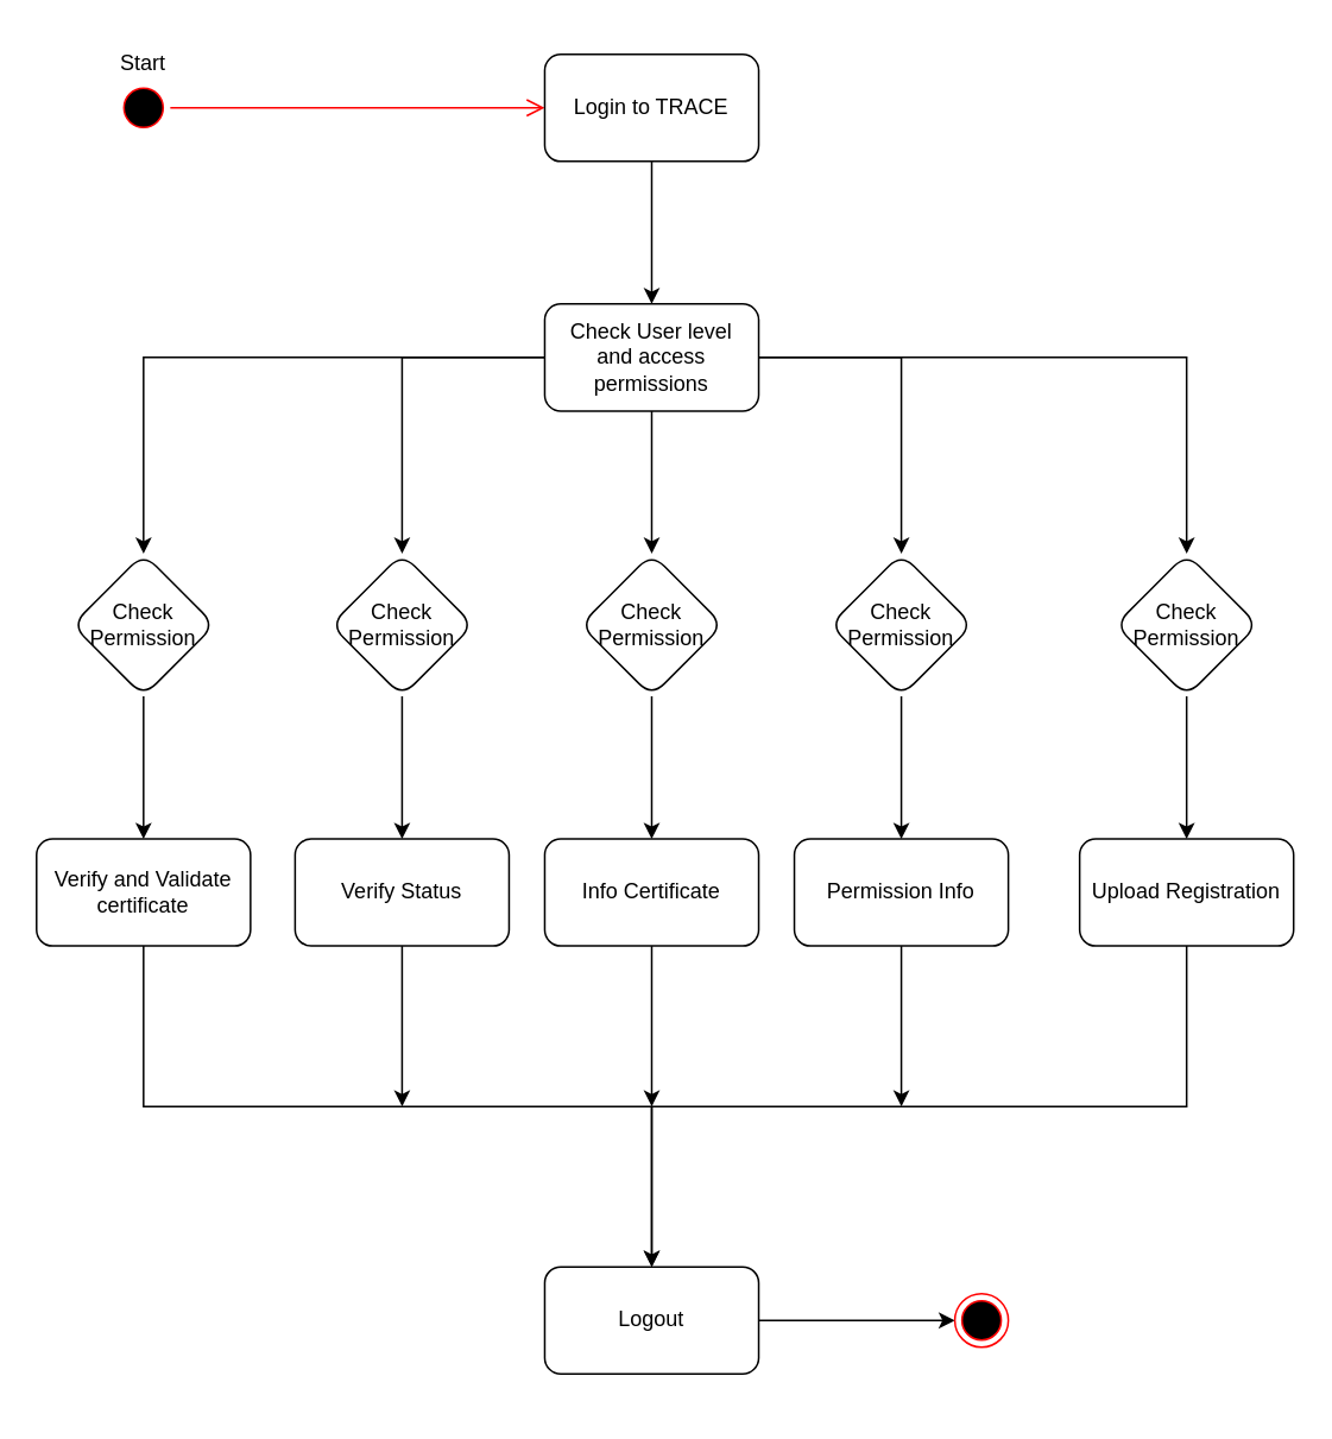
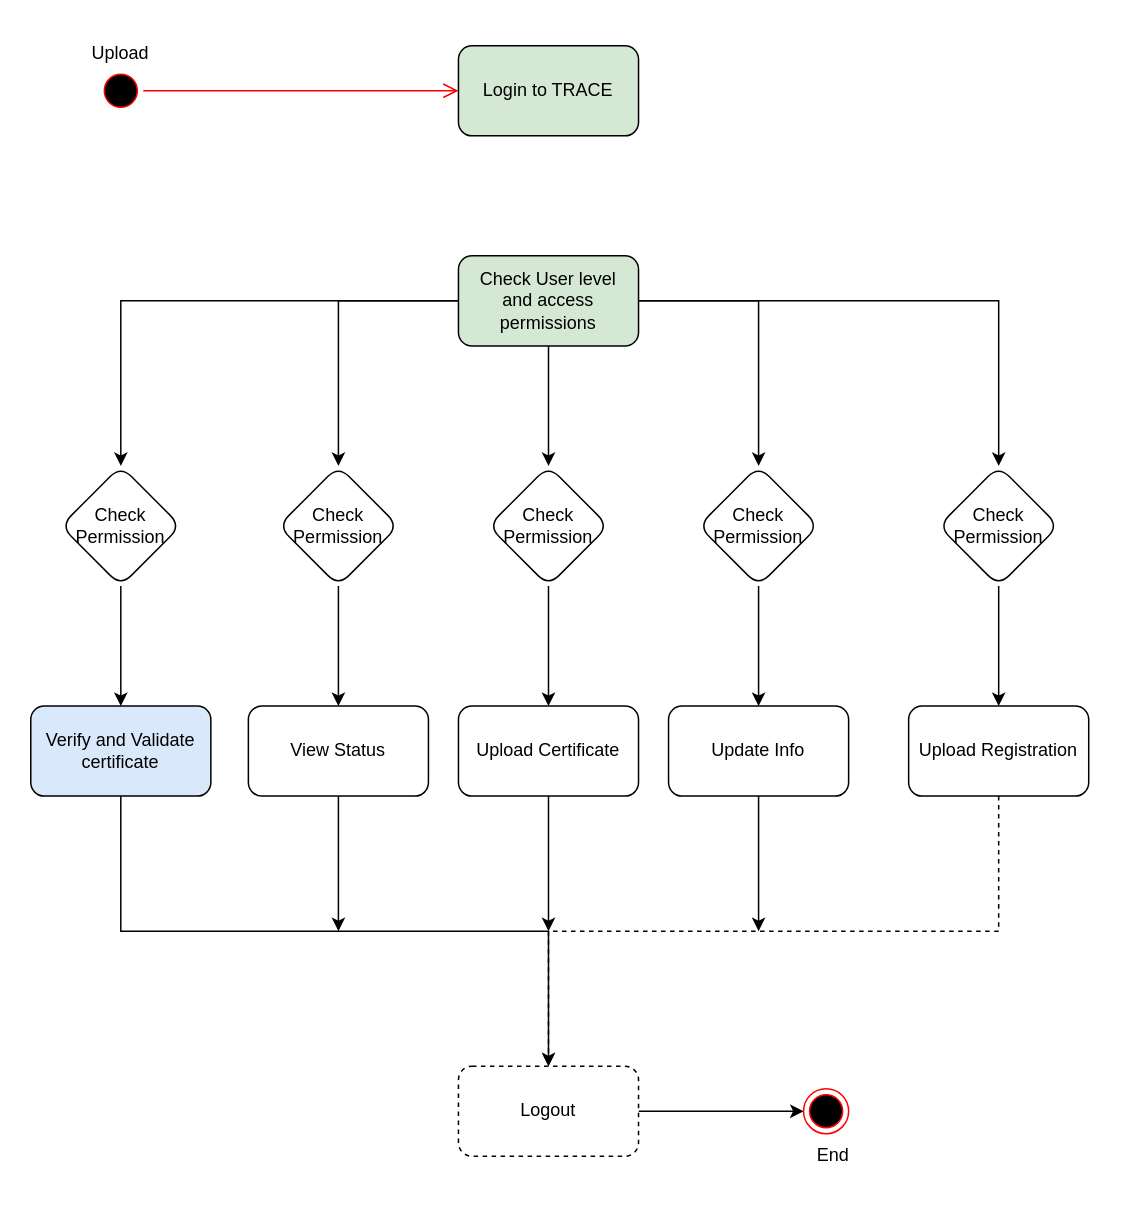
  <mxCell id="0" />
  <mxCell id="1" parent="0" />
  <mxCell id="2" value="" style="ellipse;html=1;shape=startState;fillColor=#000000;strokeColor=#ff0000;" vertex="1" parent="1"><mxGeometry x="65" y="45" width="30" height="30" as="geometry" /></mxCell>
  <mxCell id="3" value="" style="edgeStyle=orthogonalEdgeStyle;html=1;verticalAlign=bottom;endArrow=open;endSize=8;strokeColor=#ff0000;rounded=0;entryX=0;entryY=0.5;entryDx=0;entryDy=0;" edge="1" parent="1" source="2" target="5"><mxGeometry relative="1" as="geometry"><mxPoint x="165" y="55" as="targetPoint" /></mxGeometry></mxCell>
- <mxCell id="4" value="" style="edgeStyle=orthogonalEdgeStyle;rounded=0;orthogonalLoop=1;jettySize=auto;html=1;" edge="1" parent="1" source="5" target="11"><mxGeometry relative="1" as="geometry" /></mxCell>
- <mxCell id="5" value="Login to TRACE" style="rounded=1;whiteSpace=wrap;html=1;" vertex="1" parent="1"><mxGeometry x="305" y="30" width="120" height="60" as="geometry" /></mxCell>
+ <mxCell id="5" value="Login to TRACE" style="rounded=1;whiteSpace=wrap;html=1;fillColor=#d5e8d4;" vertex="1" parent="1"><mxGeometry x="305" y="30" width="120" height="60" as="geometry" /></mxCell>
  <mxCell id="6" value="" style="edgeStyle=orthogonalEdgeStyle;rounded=0;orthogonalLoop=1;jettySize=auto;html=1;" edge="1" parent="1" source="11" target="13"><mxGeometry relative="1" as="geometry" /></mxCell>
  <mxCell id="7" value="" style="edgeStyle=orthogonalEdgeStyle;rounded=0;orthogonalLoop=1;jettySize=auto;html=1;" edge="1" parent="1" source="11" target="17"><mxGeometry relative="1" as="geometry" /></mxCell>
  <mxCell id="8" value="" style="edgeStyle=orthogonalEdgeStyle;rounded=0;orthogonalLoop=1;jettySize=auto;html=1;" edge="1" parent="1" source="11" target="21"><mxGeometry relative="1" as="geometry" /></mxCell>
  <mxCell id="9" value="" style="edgeStyle=orthogonalEdgeStyle;rounded=0;orthogonalLoop=1;jettySize=auto;html=1;" edge="1" parent="1" source="11" target="25"><mxGeometry relative="1" as="geometry" /></mxCell>
  <mxCell id="10" value="" style="edgeStyle=orthogonalEdgeStyle;rounded=0;orthogonalLoop=1;jettySize=auto;html=1;" edge="1" parent="1" source="11" target="29"><mxGeometry relative="1" as="geometry" /></mxCell>
- <mxCell id="11" value="&lt;div&gt;Check User level&lt;/div&gt;&lt;div&gt;and access permissions&lt;br&gt;&lt;/div&gt;" style="whiteSpace=wrap;html=1;rounded=1;" vertex="1" parent="1"><mxGeometry x="305" y="170" width="120" height="60" as="geometry" /></mxCell>
+ <mxCell id="11" value="&lt;div&gt;Check User level&lt;/div&gt;&lt;div&gt;and access permissions&lt;br&gt;&lt;/div&gt;" style="whiteSpace=wrap;html=1;rounded=1;fillColor=#d5e8d4;" vertex="1" parent="1"><mxGeometry x="305" y="170" width="120" height="60" as="geometry" /></mxCell>
  <mxCell id="12" value="" style="edgeStyle=orthogonalEdgeStyle;rounded=0;orthogonalLoop=1;jettySize=auto;html=1;" edge="1" parent="1" source="13" target="15"><mxGeometry relative="1" as="geometry" /></mxCell>
  <mxCell id="13" value="Check Permission" style="rhombus;whiteSpace=wrap;html=1;rounded=1;" vertex="1" parent="1"><mxGeometry x="325" y="310" width="80" height="80" as="geometry" /></mxCell>
  <mxCell id="14" style="edgeStyle=orthogonalEdgeStyle;rounded=0;orthogonalLoop=1;jettySize=auto;html=1;exitX=0.5;exitY=1;exitDx=0;exitDy=0;" edge="1" parent="1" source="15"><mxGeometry relative="1" as="geometry"><mxPoint x="365" y="620" as="targetPoint" /></mxGeometry></mxCell>
- <mxCell id="15" value="Info Certificate" style="whiteSpace=wrap;html=1;rounded=1;" vertex="1" parent="1"><mxGeometry x="305" y="470" width="120" height="60" as="geometry" /></mxCell>
+ <mxCell id="15" value="Upload Certificate" style="whiteSpace=wrap;html=1;rounded=1;" vertex="1" parent="1"><mxGeometry x="305" y="470" width="120" height="60" as="geometry" /></mxCell>
  <mxCell id="16" value="" style="edgeStyle=orthogonalEdgeStyle;rounded=0;orthogonalLoop=1;jettySize=auto;html=1;" edge="1" parent="1" source="17" target="19"><mxGeometry relative="1" as="geometry" /></mxCell>
  <mxCell id="17" value="Check Permission" style="rhombus;whiteSpace=wrap;html=1;rounded=1;" vertex="1" parent="1"><mxGeometry x="185" y="310" width="80" height="80" as="geometry" /></mxCell>
  <mxCell id="18" style="edgeStyle=orthogonalEdgeStyle;rounded=0;orthogonalLoop=1;jettySize=auto;html=1;exitX=0.5;exitY=1;exitDx=0;exitDy=0;" edge="1" parent="1" source="19"><mxGeometry relative="1" as="geometry"><mxPoint x="225" y="620" as="targetPoint" /></mxGeometry></mxCell>
- <mxCell id="19" value="Verify Status" style="whiteSpace=wrap;html=1;rounded=1;" vertex="1" parent="1"><mxGeometry x="165" y="470" width="120" height="60" as="geometry" /></mxCell>
+ <mxCell id="19" value="View Status" style="whiteSpace=wrap;html=1;rounded=1;" vertex="1" parent="1"><mxGeometry x="165" y="470" width="120" height="60" as="geometry" /></mxCell>
  <mxCell id="20" value="" style="edgeStyle=orthogonalEdgeStyle;rounded=0;orthogonalLoop=1;jettySize=auto;html=1;" edge="1" parent="1" source="21" target="23"><mxGeometry relative="1" as="geometry" /></mxCell>
  <mxCell id="21" value="Check Permission" style="rhombus;whiteSpace=wrap;html=1;rounded=1;" vertex="1" parent="1"><mxGeometry x="465" y="310" width="80" height="80" as="geometry" /></mxCell>
  <mxCell id="22" style="edgeStyle=orthogonalEdgeStyle;rounded=0;orthogonalLoop=1;jettySize=auto;html=1;exitX=0.5;exitY=1;exitDx=0;exitDy=0;" edge="1" parent="1" source="23"><mxGeometry relative="1" as="geometry"><mxPoint x="505" y="620" as="targetPoint" /></mxGeometry></mxCell>
- <mxCell id="23" value="Permission Info" style="whiteSpace=wrap;html=1;rounded=1;" vertex="1" parent="1"><mxGeometry x="445" y="470" width="120" height="60" as="geometry" /></mxCell>
+ <mxCell id="23" value="Update Info" style="whiteSpace=wrap;html=1;rounded=1;" vertex="1" parent="1"><mxGeometry x="445" y="470" width="120" height="60" as="geometry" /></mxCell>
  <mxCell id="24" value="" style="edgeStyle=orthogonalEdgeStyle;rounded=0;orthogonalLoop=1;jettySize=auto;html=1;" edge="1" parent="1" source="25" target="27"><mxGeometry relative="1" as="geometry" /></mxCell>
  <mxCell id="25" value="Check Permission" style="rhombus;whiteSpace=wrap;html=1;rounded=1;" vertex="1" parent="1"><mxGeometry x="625" y="310" width="80" height="80" as="geometry" /></mxCell>
- <mxCell id="26" style="edgeStyle=orthogonalEdgeStyle;rounded=0;orthogonalLoop=1;jettySize=auto;html=1;exitX=0.5;exitY=1;exitDx=0;exitDy=0;entryX=0.5;entryY=0;entryDx=0;entryDy=0;" edge="1" parent="1" source="27" target="33"><mxGeometry relative="1" as="geometry" /></mxCell>
+ <mxCell id="26" style="edgeStyle=orthogonalEdgeStyle;rounded=0;orthogonalLoop=1;jettySize=auto;html=1;exitX=0.5;exitY=1;exitDx=0;exitDy=0;entryX=0.5;entryY=0;entryDx=0;entryDy=0;dashed=1;" edge="1" parent="1" source="27" target="33"><mxGeometry relative="1" as="geometry" /></mxCell>
  <mxCell id="27" value="Upload Registration" style="whiteSpace=wrap;html=1;rounded=1;" vertex="1" parent="1"><mxGeometry x="605" y="470" width="120" height="60" as="geometry" /></mxCell>
  <mxCell id="28" value="" style="edgeStyle=orthogonalEdgeStyle;rounded=0;orthogonalLoop=1;jettySize=auto;html=1;" edge="1" parent="1" source="29" target="31"><mxGeometry relative="1" as="geometry" /></mxCell>
  <mxCell id="29" value="Check Permission" style="rhombus;whiteSpace=wrap;html=1;rounded=1;" vertex="1" parent="1"><mxGeometry x="40" y="310" width="80" height="80" as="geometry" /></mxCell>
- <mxCell id="30" style="edgeStyle=orthogonalEdgeStyle;rounded=0;orthogonalLoop=1;jettySize=auto;html=1;exitX=0.5;exitY=1;exitDx=0;exitDy=0;entryX=0.5;entryY=0;entryDx=0;entryDy=0;" edge="1" parent="1" source="31" target="33"><mxGeometry relative="1" as="geometry" /></mxCell>
- <mxCell id="31" value="Verify and Validate certificate" style="whiteSpace=wrap;html=1;rounded=1;" vertex="1" parent="1"><mxGeometry x="20" y="470" width="120" height="60" as="geometry" /></mxCell>
+ <mxCell id="30" style="edgeStyle=orthogonalEdgeStyle;rounded=0;orthogonalLoop=1;jettySize=auto;html=1;exitX=0.5;exitY=1;exitDx=0;exitDy=0;entryX=0.5;entryY=0;entryDx=0;entryDy=0;endArrow=open;" edge="1" parent="1" source="31" target="33"><mxGeometry relative="1" as="geometry" /></mxCell>
+ <mxCell id="31" value="Verify and Validate certificate" style="whiteSpace=wrap;html=1;rounded=1;fillColor=#dae8fc;" vertex="1" parent="1"><mxGeometry x="20" y="470" width="120" height="60" as="geometry" /></mxCell>
  <mxCell id="32" style="edgeStyle=orthogonalEdgeStyle;rounded=0;orthogonalLoop=1;jettySize=auto;html=1;exitX=1;exitY=0.5;exitDx=0;exitDy=0;entryX=0;entryY=0.5;entryDx=0;entryDy=0;" edge="1" parent="1" source="33" target="34"><mxGeometry relative="1" as="geometry" /></mxCell>
- <mxCell id="33" value="Logout" style="rounded=1;whiteSpace=wrap;html=1;" vertex="1" parent="1"><mxGeometry x="305" y="710" width="120" height="60" as="geometry" /></mxCell>
+ <mxCell id="33" value="Logout" style="rounded=1;whiteSpace=wrap;html=1;dashed=1;" vertex="1" parent="1"><mxGeometry x="305" y="710" width="120" height="60" as="geometry" /></mxCell>
  <mxCell id="34" value="" style="ellipse;html=1;shape=endState;fillColor=#000000;strokeColor=#ff0000;" vertex="1" parent="1"><mxGeometry x="535" y="725" width="30" height="30" as="geometry" /></mxCell>
- <mxCell id="35" value="Start" style="text;html=1;strokeColor=none;fillColor=none;align=center;verticalAlign=middle;whiteSpace=wrap;rounded=0;" vertex="1" parent="1"><mxGeometry x="50" y="20" width="60" height="30" as="geometry" /></mxCell>
+ <mxCell id="35" value="Upload" style="text;html=1;strokeColor=none;fillColor=none;align=center;verticalAlign=middle;whiteSpace=wrap;rounded=0;" vertex="1" parent="1"><mxGeometry x="50" y="20" width="60" height="30" as="geometry" /></mxCell>
+ <mxCell id="36" value="End" style="text;html=1;strokeColor=none;fillColor=none;align=center;verticalAlign=middle;whiteSpace=wrap;rounded=0;" vertex="1" parent="1"><mxGeometry x="525" y="755" width="60" height="30" as="geometry" /></mxCell>
